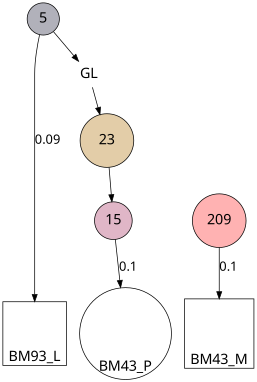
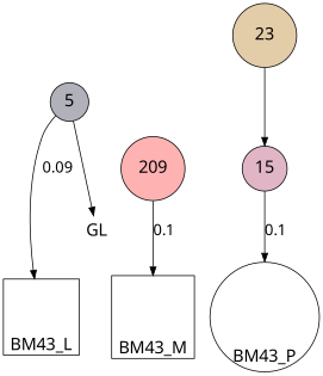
  digraph {
    forcelabels=true
    node [color="#000000" fillcolor="#ffffff" fontname="Dialog.bold" fontsize=20 heigth=0.8333333333333334 shape=circle style=filled]
    edge [fontname="Dialog.bold" fontsize=18]
-   n1 [label=BM93_L labelloc=b shape=square width=0.8333333333333334]
+   n1 [label=BM43_L labelloc=b shape=square width=0.8333333333333334]
    n2 [label=BM43_M labelloc=b shape=square width=0.8333333333333334]
    n3 [label=BM43_P labelloc=b width=0.8333333333333334]
    n4 [heigth=0.625 label=GL shape=plaintext width=0.625]
    n5 [fillcolor="#e3cda8" heigth=1.0416666666666667 label=23 width=1.0416666666666667]
    n6 [fillcolor="#b1b1ba" heigth=0.625 label=5 width=0.625]
    n7 [fillcolor="#e0b6c7" heigth=0.625 label=15 width=0.625]
    n8 [fillcolor="#ffb2b2" heigth=1.0416666666666667 label=209 width=1.0416666666666667]
    subgraph sub_1 {
      rank=sink
      n1
      n2
      n3
    }
-   n4 -> n5
    n5 -> n7
    n6 -> n1 [label=0.09]
    n6 -> n4
    n7 -> n3 [label=0.1]
    n8 -> n2 [label=0.1]
  }
